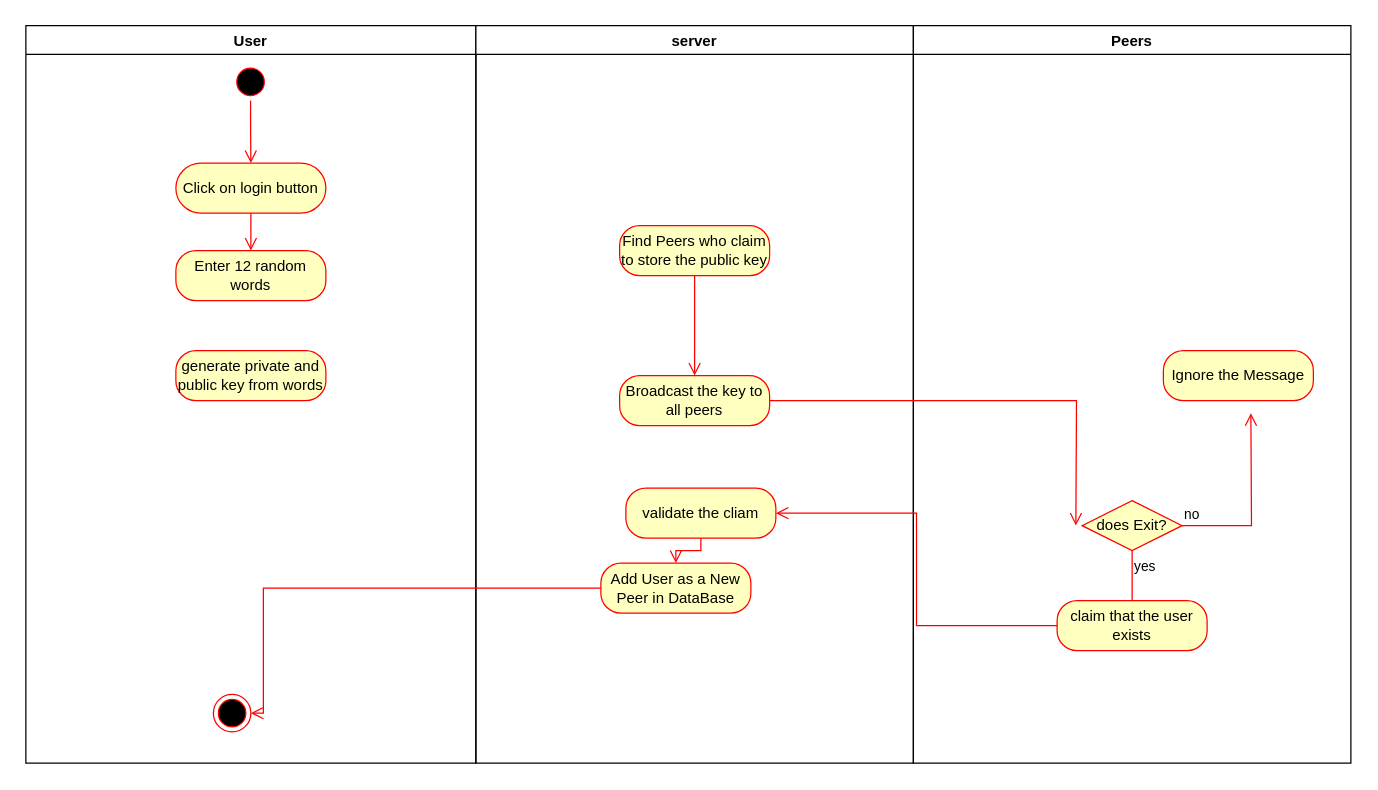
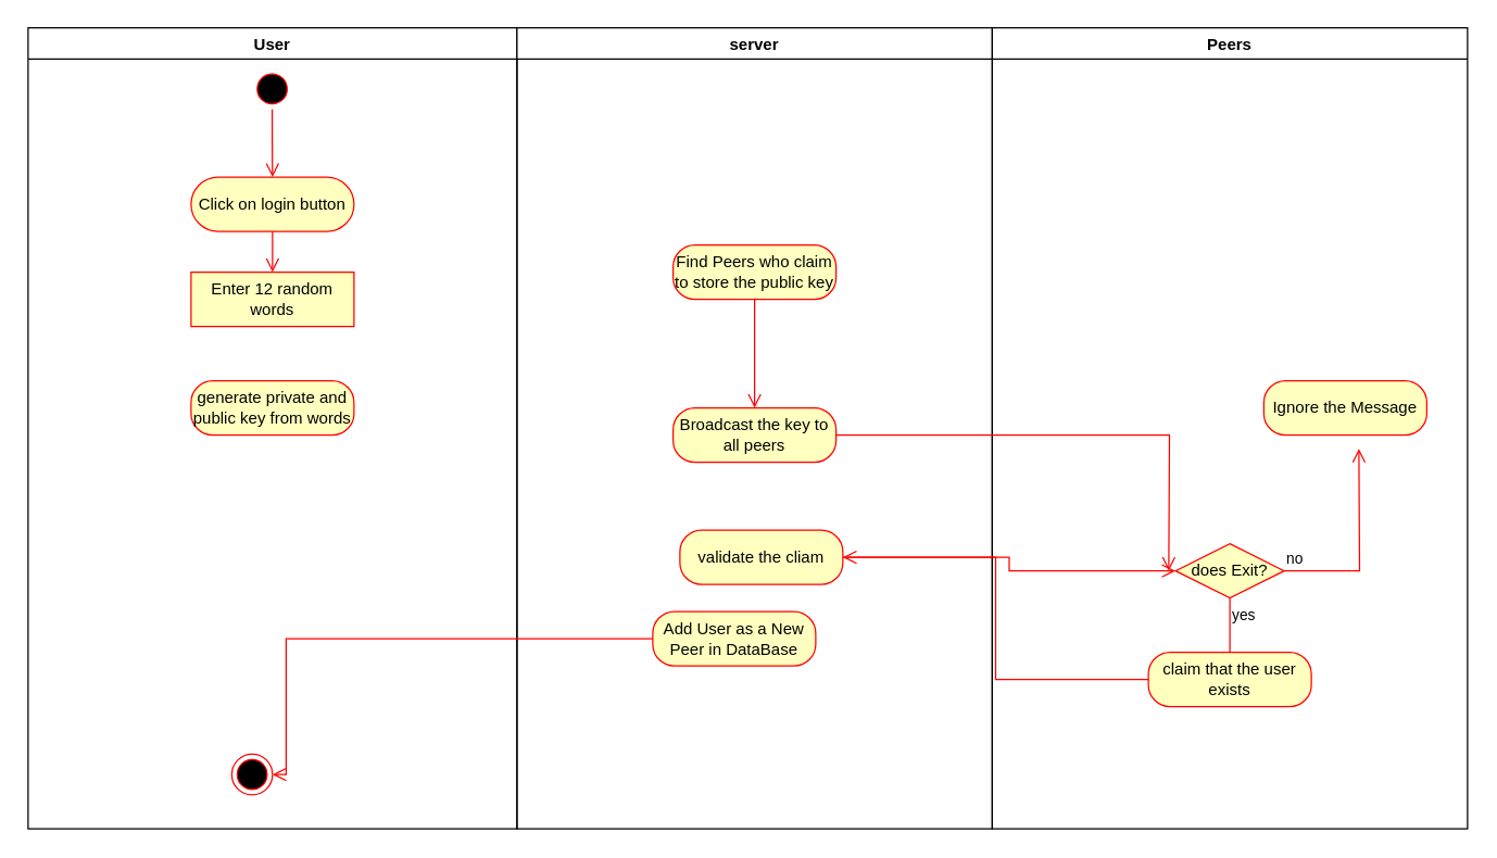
  <mxCell id="0" />
  <mxCell id="1" parent="0" />
  <mxCell id="2" value="User" style="swimlane;" parent="1" vertex="1"><mxGeometry x="20" y="20" width="360" height="590" as="geometry" /></mxCell>
  <mxCell id="3" value="" style="ellipse;html=1;shape=startState;fillColor=#000000;strokeColor=#ff0000;" parent="2" vertex="1"><mxGeometry x="164.75" y="30" width="30" height="30" as="geometry" /></mxCell>
  <mxCell id="4" value="" style="edgeStyle=orthogonalEdgeStyle;html=1;verticalAlign=bottom;endArrow=open;endSize=8;strokeColor=#ff0000;rounded=0;entryX=0.5;entryY=0;entryDx=0;entryDy=0;" parent="2" source="3" target="5" edge="1"><mxGeometry relative="1" as="geometry"><mxPoint x="179.75" y="130" as="targetPoint" /></mxGeometry></mxCell>
  <mxCell id="5" value="Click on login button" style="rounded=1;whiteSpace=wrap;html=1;arcSize=50;fontColor=#000000;fillColor=#ffffc0;strokeColor=#ff0000;" parent="2" vertex="1"><mxGeometry x="120" y="110" width="120" height="40" as="geometry" /></mxCell>
  <mxCell id="6" value="" style="edgeStyle=orthogonalEdgeStyle;html=1;verticalAlign=bottom;endArrow=open;endSize=8;strokeColor=#ff0000;rounded=0;entryX=0.5;entryY=0;entryDx=0;entryDy=0;" parent="2" source="5" target="7" edge="1"><mxGeometry relative="1" as="geometry"><mxPoint x="179.75" y="260" as="targetPoint" /><Array as="points" /></mxGeometry></mxCell>
- <mxCell id="7" value="Enter 12 random words" style="rounded=1;whiteSpace=wrap;html=1;arcSize=40;fontColor=#000000;fillColor=#ffffc0;strokeColor=#ff0000;" parent="2" vertex="1"><mxGeometry x="120" y="180" width="120" height="40" as="geometry" /></mxCell>
+ <mxCell id="7" value="Enter 12 random words" style="whiteSpace=wrap;html=1;arcSize=40;fontColor=#000000;fillColor=#ffffc0;strokeColor=#ff0000;rounded=0;" parent="2" vertex="1"><mxGeometry x="120" y="180" width="120" height="40" as="geometry" /></mxCell>
  <mxCell id="8" value="generate private and public key from words" style="rounded=1;whiteSpace=wrap;html=1;arcSize=40;fontColor=#000000;fillColor=#ffffc0;strokeColor=#ff0000;" parent="2" vertex="1"><mxGeometry x="120" y="260" width="120" height="40" as="geometry" /></mxCell>
  <mxCell id="9" value="" style="ellipse;html=1;shape=endState;fillColor=#000000;strokeColor=#ff0000;" parent="2" vertex="1"><mxGeometry x="150" y="535" width="30" height="30" as="geometry" /></mxCell>
  <mxCell id="10" value="server" style="swimlane;" parent="1" vertex="1"><mxGeometry x="380" y="20" width="350" height="590" as="geometry" /></mxCell>
  <mxCell id="11" value="Find Peers who claim to store the public key" style="rounded=1;whiteSpace=wrap;html=1;arcSize=40;fontColor=#000000;fillColor=#ffffc0;strokeColor=#ff0000;" parent="10" vertex="1"><mxGeometry x="115" y="160" width="120" height="40" as="geometry" /></mxCell>
  <mxCell id="12" value="" style="edgeStyle=orthogonalEdgeStyle;html=1;verticalAlign=bottom;endArrow=open;endSize=8;strokeColor=#ff0000;rounded=0;entryX=0.5;entryY=0;entryDx=0;entryDy=0;" parent="10" source="11" target="13" edge="1"><mxGeometry relative="1" as="geometry"><mxPoint x="220" y="370" as="targetPoint" /></mxGeometry></mxCell>
  <mxCell id="13" value="Broadcast the key to all peers" style="rounded=1;whiteSpace=wrap;html=1;arcSize=40;fontColor=#000000;fillColor=#ffffc0;strokeColor=#ff0000;" parent="10" vertex="1"><mxGeometry x="115" y="280" width="120" height="40" as="geometry" /></mxCell>
  <mxCell id="14" value="validate the cliam" style="rounded=1;whiteSpace=wrap;html=1;arcSize=40;fontColor=#000000;fillColor=#ffffc0;strokeColor=#ff0000;" parent="10" vertex="1"><mxGeometry x="120" y="370" width="120" height="40" as="geometry" /></mxCell>
  <mxCell id="15" value="Add User as a New Peer in DataBase" style="rounded=1;whiteSpace=wrap;html=1;arcSize=40;fontColor=#000000;fillColor=#ffffc0;strokeColor=#ff0000;" vertex="1" parent="10"><mxGeometry x="100" y="430" width="120" height="40" as="geometry" /></mxCell>
- <mxCell id="16" value="" style="edgeStyle=orthogonalEdgeStyle;html=1;verticalAlign=bottom;endArrow=open;endSize=8;strokeColor=#ff0000;rounded=0;entryX=0.5;entryY=0;entryDx=0;entryDy=0;" parent="10" source="14" target="15" edge="1"><mxGeometry relative="1" as="geometry"><mxPoint x="180" y="530" as="targetPoint" /></mxGeometry></mxCell>
+ <mxCell id="16" value="" style="edgeStyle=orthogonalEdgeStyle;html=1;verticalAlign=bottom;endArrow=open;endSize=8;strokeColor=#ff0000;rounded=0;" parent="10" source="14" target="18" edge="1"><mxGeometry relative="1" as="geometry"><mxPoint x="180" y="530" as="targetPoint" /></mxGeometry></mxCell>
  <mxCell id="17" value="Peers" style="swimlane;" parent="1" vertex="1"><mxGeometry x="730" y="20" width="350" height="590" as="geometry" /></mxCell>
  <mxCell id="18" value="does Exit?" style="rhombus;whiteSpace=wrap;html=1;fontColor=#000000;fillColor=#ffffc0;strokeColor=#ff0000;" parent="17" vertex="1"><mxGeometry x="135" y="380" width="80" height="40" as="geometry" /></mxCell>
  <mxCell id="19" value="no" style="edgeStyle=orthogonalEdgeStyle;html=1;align=left;verticalAlign=bottom;endArrow=open;endSize=8;strokeColor=#ff0000;rounded=0;" parent="17" source="18" edge="1"><mxGeometry x="-1" relative="1" as="geometry"><mxPoint x="270" y="310" as="targetPoint" /></mxGeometry></mxCell>
  <mxCell id="20" value="yes" style="edgeStyle=orthogonalEdgeStyle;html=1;align=left;verticalAlign=top;endArrow=open;endSize=8;strokeColor=#ff0000;rounded=0;" parent="17" source="18" edge="1"><mxGeometry x="-1" relative="1" as="geometry"><mxPoint x="175" y="470" as="targetPoint" /></mxGeometry></mxCell>
  <mxCell id="21" value="claim that the user exists" style="rounded=1;whiteSpace=wrap;html=1;arcSize=40;fontColor=#000000;fillColor=#ffffc0;strokeColor=#ff0000;" parent="17" vertex="1"><mxGeometry x="115" y="460" width="120" height="40" as="geometry" /></mxCell>
  <mxCell id="22" value="Ignore the Message" style="rounded=1;whiteSpace=wrap;html=1;arcSize=40;fontColor=#000000;fillColor=#ffffc0;strokeColor=#ff0000;" parent="17" vertex="1"><mxGeometry x="200" y="260" width="120" height="40" as="geometry" /></mxCell>
  <mxCell id="23" value="" style="edgeStyle=orthogonalEdgeStyle;html=1;verticalAlign=bottom;endArrow=open;endSize=8;strokeColor=#ff0000;rounded=0;" parent="1" source="13" edge="1"><mxGeometry relative="1" as="geometry"><mxPoint x="860" y="420" as="targetPoint" /></mxGeometry></mxCell>
  <mxCell id="24" value="" style="edgeStyle=orthogonalEdgeStyle;html=1;verticalAlign=bottom;endArrow=open;endSize=8;strokeColor=#ff0000;rounded=0;entryX=1;entryY=0.5;entryDx=0;entryDy=0;" parent="1" source="21" edge="1" target="14"><mxGeometry relative="1" as="geometry"><mxPoint x="620" y="500" as="targetPoint" /></mxGeometry></mxCell>
  <mxCell id="25" value="" style="edgeStyle=orthogonalEdgeStyle;html=1;verticalAlign=bottom;endArrow=open;endSize=8;strokeColor=#ff0000;rounded=0;exitX=0;exitY=0.5;exitDx=0;exitDy=0;entryX=1;entryY=0.5;entryDx=0;entryDy=0;" edge="1" source="15" parent="1" target="9"><mxGeometry relative="1" as="geometry"><mxPoint x="550" y="660" as="targetPoint" /><mxPoint x="560" y="590" as="sourcePoint" /><Array as="points"><mxPoint x="210" y="570" /></Array></mxGeometry></mxCell>
